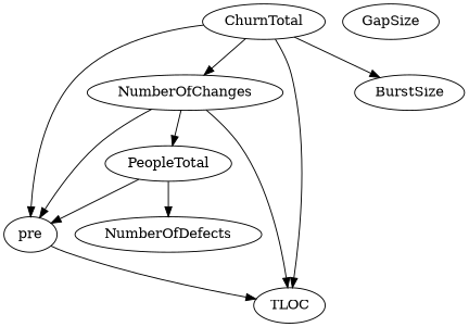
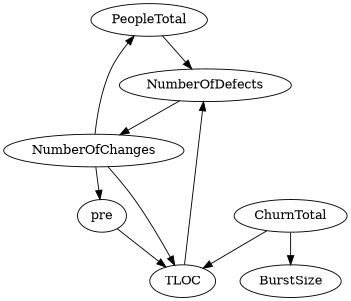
  digraph {
    PeopleTotal
    pre
    NumberOfDefects
    TLOC
    NumberOfChanges
    ChurnTotal
    BurstSize
-   GapSize
-   PeopleTotal -> pre
    PeopleTotal -> NumberOfDefects
    pre -> TLOC
+   TLOC -> NumberOfDefects
    NumberOfChanges -> PeopleTotal
    NumberOfChanges -> pre
    NumberOfChanges -> TLOC
-   ChurnTotal -> pre
    ChurnTotal -> TLOC
-   ChurnTotal -> NumberOfChanges
+   NumberOfDefects -> NumberOfChanges
    ChurnTotal -> BurstSize
  }
